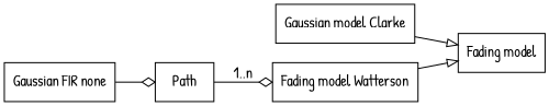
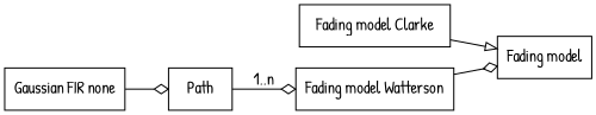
  digraph {
    fontname="Patrick Hand"
    rankdir=LR
    node [fontname="Patrick Hand" shape=box]
    edge [arrowhead=empty fontname="Patrick Hand"]
    n1 [label="Fading model"]
-   n2 [label="Gaussian model Clarke"]
+   n2 [label="Fading model Clarke"]
    n3 [label="Fading model Watterson"]
    n4 [label=Path]
    n5 [label="Gaussian FIR none"]
    n2 -> n1
-   n3 -> n1
+   n3 -> n1 [arrowhead=ediamond]
    n4 -> n3 [arrowhead=ediamond label="1..n"]
    n5 -> n4 [arrowhead=ediamond]
  }
